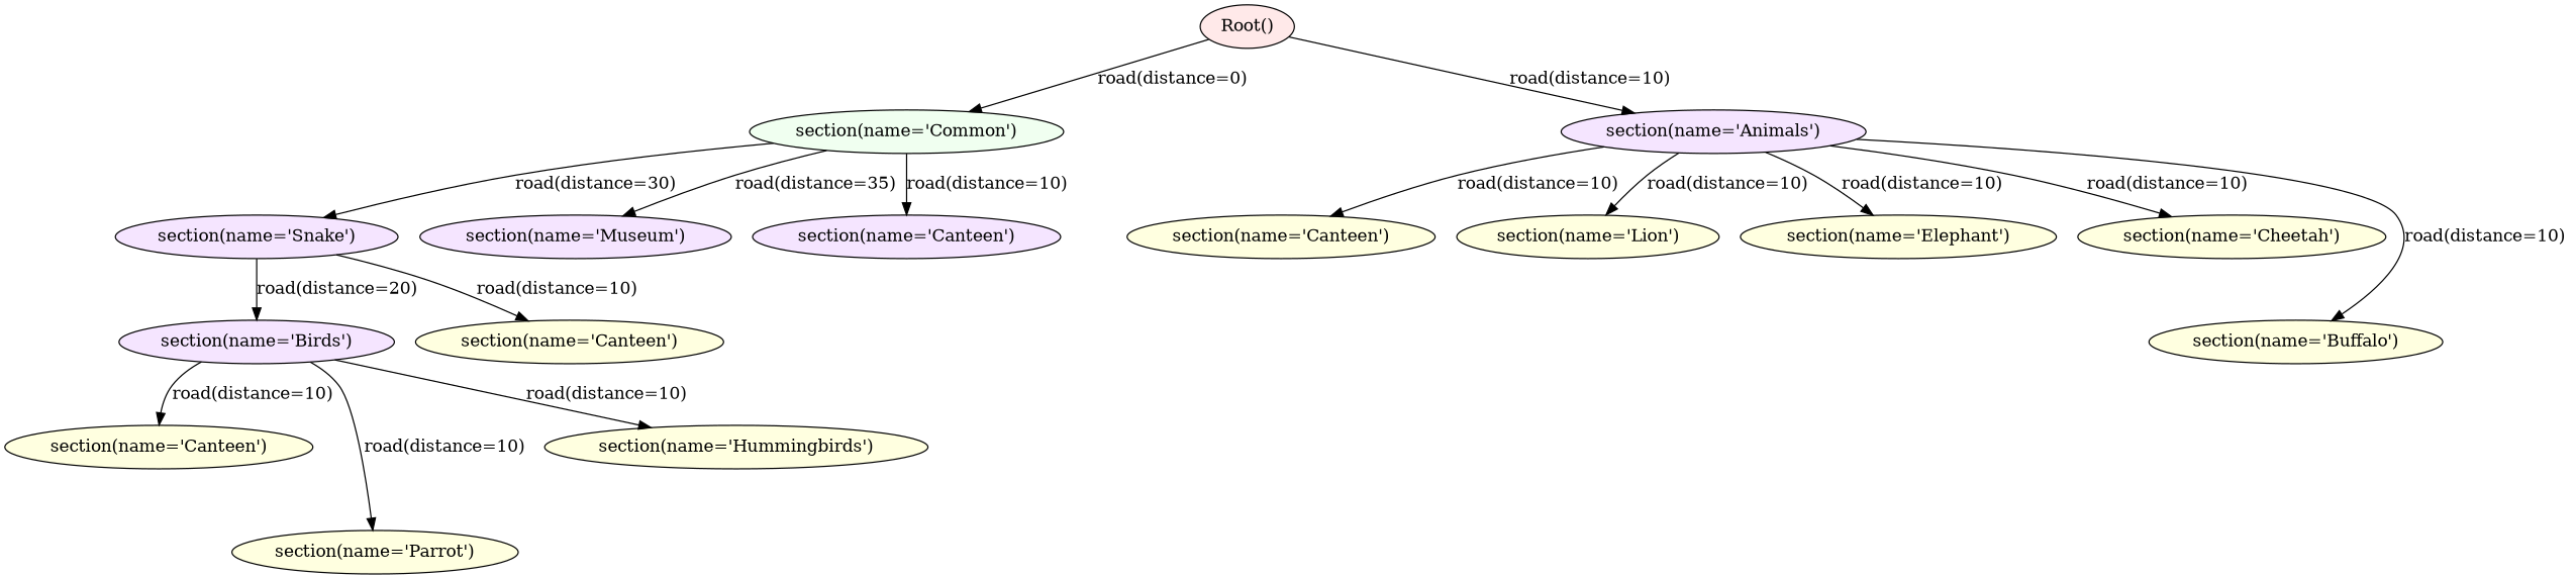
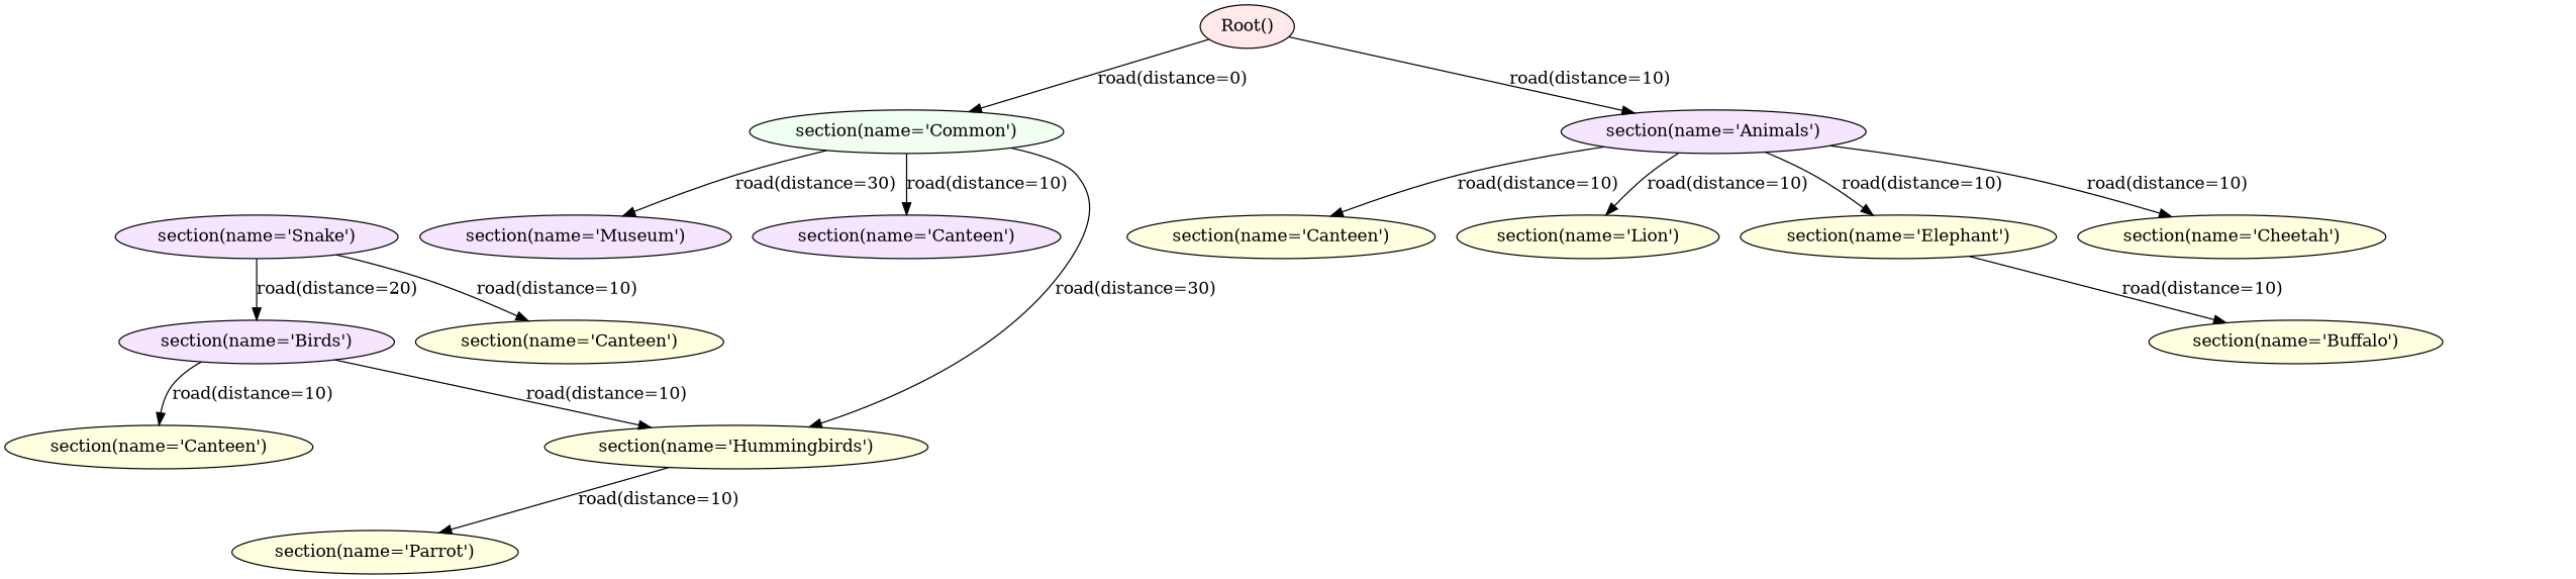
  digraph {
    node [fillcolor="#FFFFE0" fontcolor=black shape=ellipse style=filled]
    n1 [fillcolor="#FFE9E9" label="Root()"]
    n2 [fillcolor="#F0FFF0" label="section(name=&#x27;Common&#x27;)"]
    n3 [fillcolor="#F5E5FF" label="section(name=&#x27;Animals&#x27;)"]
    n4 [fillcolor="#F5E5FF" label="section(name=&#x27;Snake&#x27;)"]
    n5 [fillcolor="#F5E5FF" label="section(name=&#x27;Museum&#x27;)"]
    n6 [fillcolor="#F5E5FF" label="section(name=&#x27;Canteen&#x27;)"]
    n7 [label="section(name=&#x27;Canteen&#x27;)"]
    n8 [label="section(name=&#x27;Lion&#x27;)"]
    n9 [label="section(name=&#x27;Elephant&#x27;)"]
    n10 [label="section(name=&#x27;Cheetah&#x27;)"]
    n11 [label="section(name=&#x27;Buffalo&#x27;)"]
    n12 [fillcolor="#F5E5FF" label="section(name=&#x27;Birds&#x27;)"]
    n13 [label="section(name=&#x27;Canteen&#x27;)"]
    n14 [label="section(name=&#x27;Parrot&#x27;)"]
    n15 [label="section(name=&#x27;Hummingbirds&#x27;)"]
    n16 [label="section(name=&#x27;Canteen&#x27;)"]
    n1 -> n2 [label="road(distance=0) "]
    n1 -> n3 [label="road(distance=10) "]
-   n2 -> n4 [label="road(distance=30) "]
-   n2 -> n5 [label="road(distance=35) "]
+   n2 -> n15 [label="road(distance=30) "]
+   n2 -> n5 [label="road(distance=30) "]
    n2 -> n6 [label="road(distance=10) "]
    n3 -> n7 [label="road(distance=10) "]
    n3 -> n8 [label="road(distance=10) "]
    n3 -> n9 [label="road(distance=10) "]
    n3 -> n10 [label="road(distance=10) "]
-   n3 -> n11 [label="road(distance=10) "]
+   n9 -> n11 [label="road(distance=10) "]
    n4 -> n12 [label="road(distance=20) "]
    n4 -> n16 [label="road(distance=10) "]
    n12 -> n13 [label="road(distance=10) "]
-   n12 -> n14 [label="road(distance=10) "]
+   n15 -> n14 [label="road(distance=10) "]
    n12 -> n15 [label="road(distance=10) "]
  }
